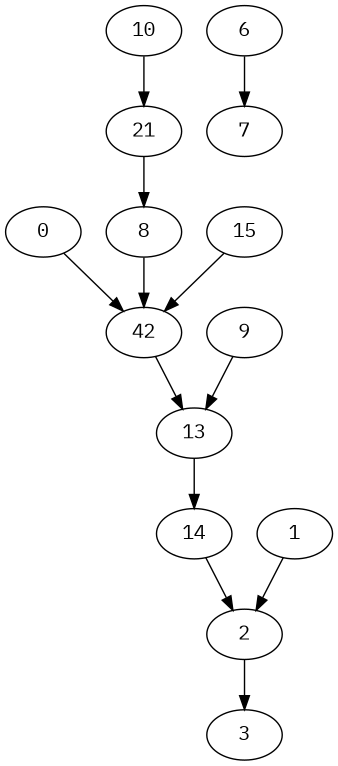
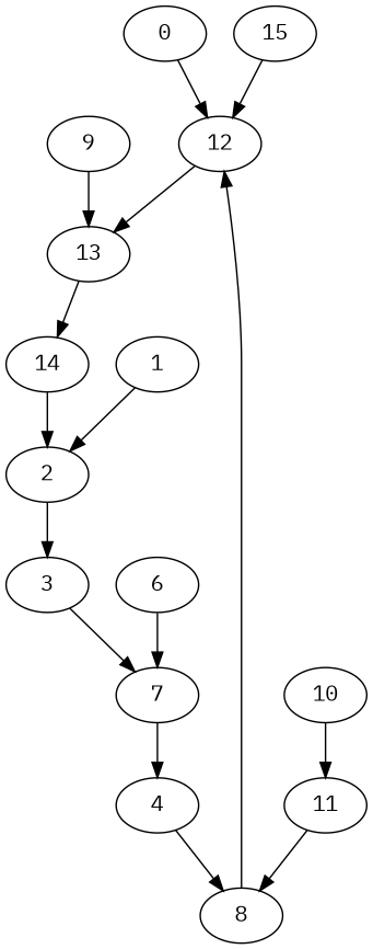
  digraph {
    fontname="IBM Plex Mono"
    node [fontname="IBM Plex Mono"]
    edge [fontname="IBM Plex Mono"]
    0
-   12 [label=42]
+   12
    13
    14
    1
    2
    3
    7
+   4
    8
    6
    9
    10
-   11 [label=21]
+   11
    15
    0 -> 12
    12 -> 13
    13 -> 14
    14 -> 2
    1 -> 2
    2 -> 3
+   3 -> 7
+   7 -> 4
+   4 -> 8
    8 -> 12
    6 -> 7
    9 -> 13
    10 -> 11
    11 -> 8
    15 -> 12
  }
